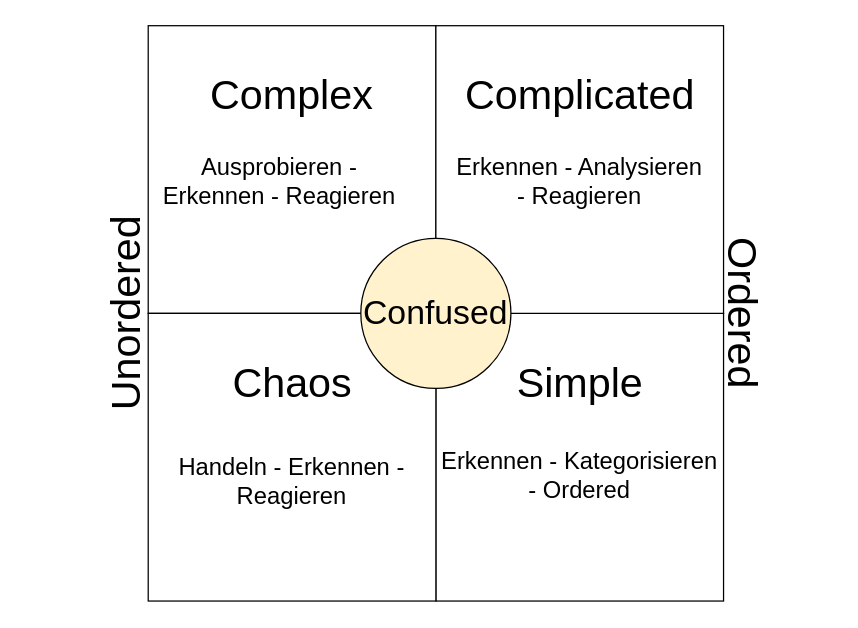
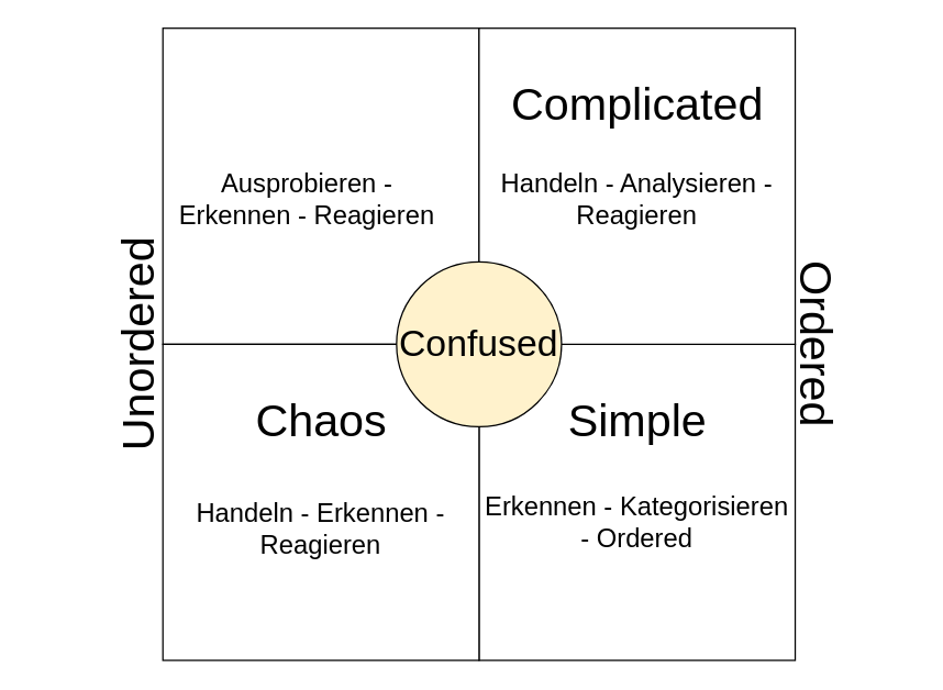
  <mxCell id="0" />
  <mxCell id="1" parent="0" />
  <mxCell id="2" value="" style="group" vertex="1" connectable="0" parent="1"><mxGeometry x="348" y="250" width="316" height="230" as="geometry" /></mxCell>
  <mxCell id="3" value="" style="rounded=0;whiteSpace=wrap;html=1;" vertex="1" parent="2"><mxGeometry width="230" height="230" as="geometry" /></mxCell>
  <mxCell id="4" value="Simple" style="text;html=1;strokeColor=none;fillColor=none;align=center;verticalAlign=middle;whiteSpace=wrap;rounded=0;fontSize=33;" vertex="1" parent="2"><mxGeometry x="22.5" y="30" width="185" height="50" as="geometry" /></mxCell>
  <mxCell id="5" value="Erkennen - Kategorisieren - Ordered" style="text;html=1;strokeColor=none;fillColor=none;align=center;verticalAlign=middle;whiteSpace=wrap;rounded=0;fontSize=19;" vertex="1" parent="2"><mxGeometry x="1" y="90" width="228" height="80" as="geometry" /></mxCell>
  <mxCell id="6" value="" style="group" vertex="1" connectable="0" parent="1"><mxGeometry x="118" y="20" width="295" height="290" as="geometry" /></mxCell>
  <mxCell id="7" value="" style="rounded=0;whiteSpace=wrap;html=1;" vertex="1" parent="6"><mxGeometry width="230" height="230" as="geometry" /></mxCell>
- <mxCell id="8" value="Complex" style="text;html=1;strokeColor=none;fillColor=none;align=center;verticalAlign=middle;whiteSpace=wrap;rounded=0;fontSize=33;" vertex="1" parent="6"><mxGeometry x="45" y="30" width="140" height="50" as="geometry" /></mxCell>
  <mxCell id="9" value="Ausprobieren - Erkennen - Reagieren" style="text;html=1;strokeColor=none;fillColor=none;align=center;verticalAlign=middle;whiteSpace=wrap;rounded=0;fontSize=19;" vertex="1" parent="6"><mxGeometry x="2" y="90" width="206" height="70" as="geometry" /></mxCell>
  <mxCell id="10" value="" style="group" vertex="1" connectable="0" parent="1"><mxGeometry x="118" y="250" width="230" height="230" as="geometry" /></mxCell>
  <mxCell id="11" value="" style="rounded=0;whiteSpace=wrap;html=1;" vertex="1" parent="10"><mxGeometry width="230" height="230" as="geometry" /></mxCell>
  <mxCell id="12" value="Chaos" style="text;html=1;strokeColor=none;fillColor=none;align=center;verticalAlign=middle;whiteSpace=wrap;rounded=0;fontSize=33;" vertex="1" parent="10"><mxGeometry x="37.5" y="30" width="155" height="50" as="geometry" /></mxCell>
  <mxCell id="13" value="Handeln - Erkennen - Reagieren" style="text;html=1;strokeColor=none;fillColor=none;align=center;verticalAlign=middle;whiteSpace=wrap;rounded=0;fontSize=19;" vertex="1" parent="10"><mxGeometry x="12" y="100" width="206" height="70" as="geometry" /></mxCell>
  <mxCell id="14" value="" style="group" vertex="1" connectable="0" parent="1"><mxGeometry x="348" y="20" width="230" height="300" as="geometry" /></mxCell>
  <mxCell id="15" value="" style="rounded=0;whiteSpace=wrap;html=1;" vertex="1" parent="14"><mxGeometry width="230" height="230" as="geometry" /></mxCell>
  <mxCell id="16" value="Complicated" style="text;html=1;strokeColor=none;fillColor=none;align=center;verticalAlign=middle;whiteSpace=wrap;rounded=0;fontSize=33;" vertex="1" parent="14"><mxGeometry x="22.5" y="30" width="185" height="50" as="geometry" /></mxCell>
- <mxCell id="17" value="Erkennen - Analysieren - Reagieren" style="text;html=1;strokeColor=none;fillColor=none;align=center;verticalAlign=middle;whiteSpace=wrap;rounded=0;fontSize=19;" vertex="1" parent="14"><mxGeometry x="12" y="90" width="206" height="70" as="geometry" /></mxCell>
+ <mxCell id="17" value="Handeln - Analysieren - Reagieren" style="text;html=1;strokeColor=none;fillColor=none;align=center;verticalAlign=middle;whiteSpace=wrap;rounded=0;fontSize=19;" vertex="1" parent="14"><mxGeometry x="12" y="90" width="206" height="70" as="geometry" /></mxCell>
  <mxCell id="18" value="&lt;font style=&quot;font-size: 27px&quot;&gt;Confused&lt;/font&gt;" style="ellipse;whiteSpace=wrap;html=1;aspect=fixed;fontSize=19;fillColor=#fff2cc;" vertex="1" parent="14"><mxGeometry x="-60" y="170" width="120" height="120" as="geometry" /></mxCell>
  <mxCell id="19" value="Unordered" style="text;html=1;strokeColor=none;fillColor=none;align=center;verticalAlign=middle;whiteSpace=wrap;rounded=0;fontSize=33;direction=west;rotation=270;" vertex="1" parent="1"><mxGeometry x="20" y="230" width="160" height="40" as="geometry" /></mxCell>
  <mxCell id="20" value="Ordered" style="text;html=1;strokeColor=none;fillColor=none;align=center;verticalAlign=middle;whiteSpace=wrap;rounded=0;fontSize=33;direction=west;rotation=90;" vertex="1" parent="1"><mxGeometry x="524" y="230" width="140" height="40" as="geometry" /></mxCell>
